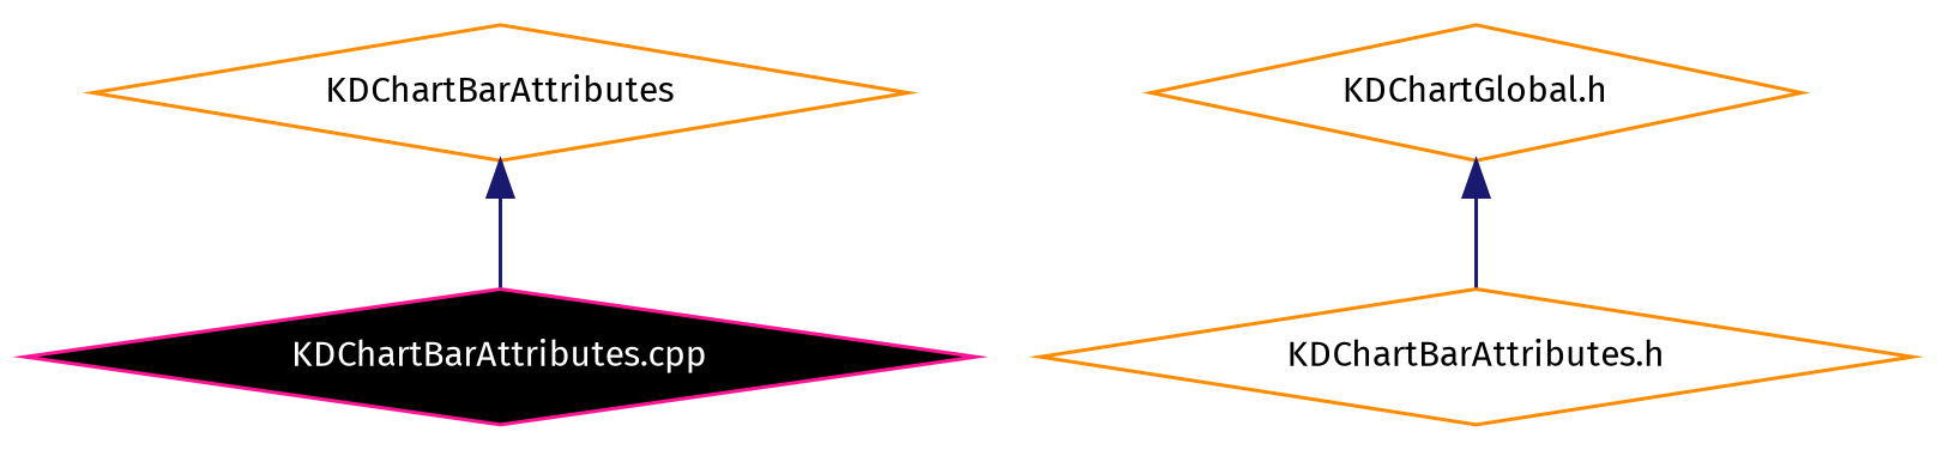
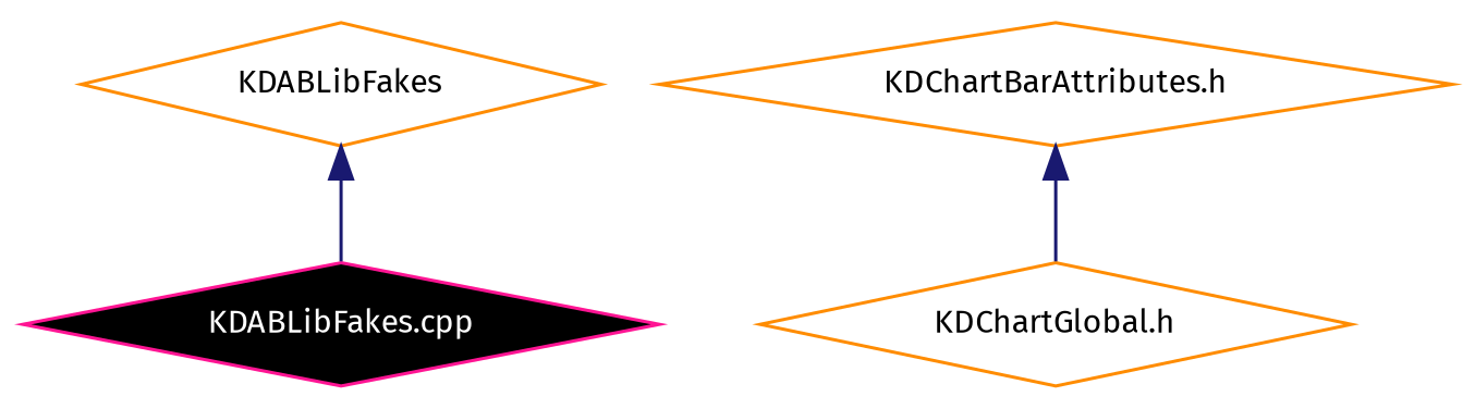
  digraph {
    fontname="Fira Sans"
    node [color=darkorange fontname="Fira Sans" fontsize=10 shape=diamond]
    edge [color=midnightblue dir=back fontname="Fira Sans" fontsize=10 labelfontname=Helvetica labelfontsize=10 style=solid]
-   n1 [color=deeppink fillcolor=black fontcolor=white height=0.2 label="KDChartBarAttributes.cpp" style=filled width=0.4]
+   n1 [color=deeppink fillcolor=black fontcolor=white height=0.2 label="KDABLibFakes.cpp" style=filled width=0.4]
    n2 [height=0.2 label="KDChartBarAttributes.h" width=0.4]
    n3 [height=0.2 label="KDChartGlobal.h" width=0.4]
-   n4 [height=0.2 label=KDChartBarAttributes width=0.4]
-   n3 -> n2
+   n4 [height=0.2 label=KDABLibFakes width=0.4]
+   n2 -> n3
    n4 -> n1
  }
